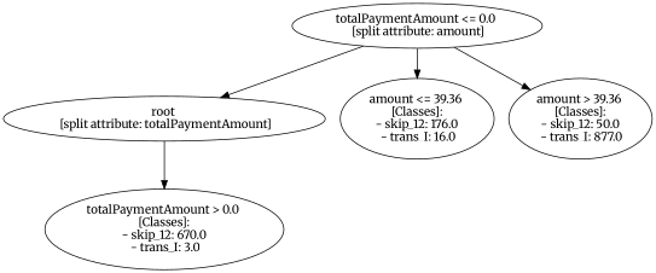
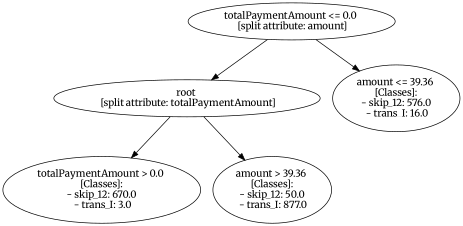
  digraph {
    fontname=Merriweather
    node [fontname=Merriweather]
    edge [fontname=Merriweather]
    n1 [label="root \n [split attribute: totalPaymentAmount]"]
    n2 [label="totalPaymentAmount > 0.0 \n [Classes]: \n - skip_12: 670.0 \n - trans_I: 3.0"]
    n3 [label="totalPaymentAmount <= 0.0 \n [split attribute: amount]"]
-   n4 [label="amount <= 39.36 \n [Classes]: \n - skip_12: 176.0 \n - trans_I: 16.0"]
+   n4 [label="amount <= 39.36 \n [Classes]: \n - skip_12: 576.0 \n - trans_I: 16.0"]
    n5 [label="amount > 39.36 \n [Classes]: \n - skip_12: 50.0 \n - trans_I: 877.0"]
    n1 -> n2
    n3 -> n1
    n3 -> n4
-   n3 -> n5
+   n1 -> n5
  }
